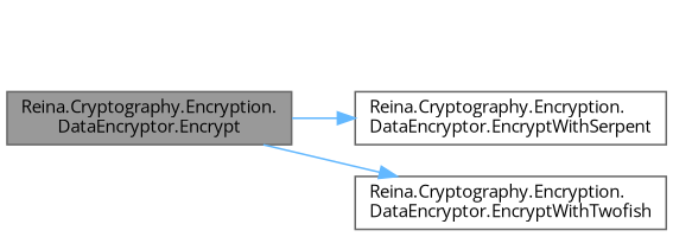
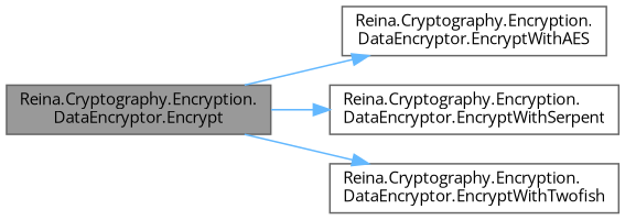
  digraph {
    rankdir=LR
    fontname="Open Sans"
    node [color=grey40 fillcolor=white fontname="Open Sans" fontsize=10 shape=box style=filled]
    edge [color=steelblue1 fontname="Open Sans" fontsize=10 labelfontname=FreeSans labelfontsize=10 style=solid]
    n1 [color=gray40 fillcolor=grey60 fontcolor=black height=0.2 label="Reina.Cryptography.Encryption.\lDataEncryptor.Encrypt" width=0.4]
+   n2 [height=0.2 label="Reina.Cryptography.Encryption.\lDataEncryptor.EncryptWithAES" width=0.4]
    n3 [height=0.2 label="Reina.Cryptography.Encryption.\lDataEncryptor.EncryptWithSerpent" width=0.4]
    n4 [height=0.2 label="Reina.Cryptography.Encryption.\lDataEncryptor.EncryptWithTwofish" width=0.4]
+   n1 -> n2
    n1 -> n3
    n1 -> n4
  }
